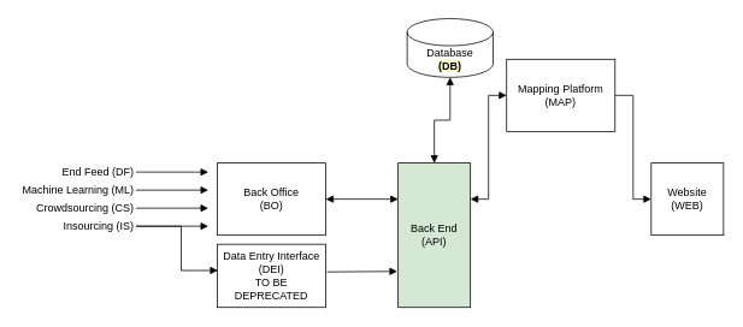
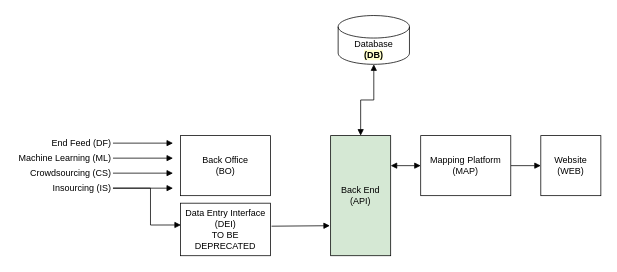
  <mxCell id="0" />
  <mxCell id="1" parent="0" />
  <mxCell id="2" style="edgeStyle=orthogonalEdgeStyle;rounded=0;orthogonalLoop=1;jettySize=auto;html=1;exitX=0.5;exitY=1;exitDx=0;exitDy=0;exitPerimeter=0;entryX=0.5;entryY=0;entryDx=0;entryDy=0;endArrow=block;endFill=1;startArrow=block;startFill=1;" edge="1" parent="1" source="3" target="4"><mxGeometry relative="1" as="geometry" /></mxCell>
  <mxCell id="3" value="Database&lt;br&gt;&lt;span style=&quot;background-color: rgb(255 , 255 , 204)&quot;&gt;&lt;b&gt;(DB)&lt;/b&gt;&lt;/span&gt;" style="shape=cylinder3;whiteSpace=wrap;html=1;boundedLbl=1;backgroundOutline=1;size=15;" vertex="1" parent="1"><mxGeometry x="450" y="20" width="95" height="65" as="geometry" /></mxCell>
  <mxCell id="4" value="&lt;span&gt;Back End&lt;/span&gt;&lt;br&gt;&lt;span&gt;(API)&lt;/span&gt;" style="rounded=0;whiteSpace=wrap;html=1;fillColor=#d5e8d4;" vertex="1" parent="1"><mxGeometry x="440" y="180" width="80" height="160" as="geometry" /></mxCell>
- <mxCell id="5" style="edgeStyle=orthogonalEdgeStyle;rounded=0;orthogonalLoop=1;jettySize=auto;html=1;entryX=0;entryY=0.25;entryDx=0;entryDy=0;startArrow=block;startFill=1;endArrow=block;endFill=1;" edge="1" parent="1" source="6" target="4"><mxGeometry relative="1" as="geometry" /></mxCell>
  <mxCell id="6" value="Back Office&lt;br&gt;(BO)" style="rounded=0;whiteSpace=wrap;html=1;" vertex="1" parent="1"><mxGeometry x="240" y="180" width="120" height="80" as="geometry" /></mxCell>
  <mxCell id="7" value="Data Entry Interface (DEI)&lt;br&gt;TO BE DEPRECATED" style="rounded=0;whiteSpace=wrap;html=1;" vertex="1" parent="1"><mxGeometry x="240" y="270" width="120" height="70" as="geometry" /></mxCell>
  <mxCell id="8" style="edgeStyle=orthogonalEdgeStyle;rounded=0;orthogonalLoop=1;jettySize=auto;html=1;entryX=1;entryY=0.25;entryDx=0;entryDy=0;startArrow=block;startFill=1;endArrow=block;endFill=1;" edge="1" parent="1" source="10" target="4"><mxGeometry relative="1" as="geometry" /></mxCell>
  <mxCell id="9" style="edgeStyle=orthogonalEdgeStyle;rounded=0;orthogonalLoop=1;jettySize=auto;html=1;entryX=0;entryY=0.5;entryDx=0;entryDy=0;startArrow=none;startFill=0;endArrow=block;endFill=1;" edge="1" parent="1" source="10" target="11"><mxGeometry relative="1" as="geometry" /></mxCell>
- <mxCell id="10" value="Mapping Platform&lt;br&gt;(MAP)" style="rounded=0;whiteSpace=wrap;html=1;" vertex="1" parent="1"><mxGeometry x="560" y="65" width="120" height="80" as="geometry" /></mxCell>
+ <mxCell id="10" value="Mapping Platform&lt;br&gt;(MAP)" style="rounded=0;whiteSpace=wrap;html=1;" vertex="1" parent="1"><mxGeometry x="560" y="180" width="120" height="80" as="geometry" /></mxCell>
  <mxCell id="11" value="Website&lt;br&gt;(WEB)" style="rounded=0;whiteSpace=wrap;html=1;" vertex="1" parent="1"><mxGeometry x="720" y="180" width="80" height="80" as="geometry" /></mxCell>
  <mxCell id="12" style="edgeStyle=orthogonalEdgeStyle;rounded=0;orthogonalLoop=1;jettySize=auto;html=1;entryX=0.004;entryY=0.415;entryDx=0;entryDy=0;entryPerimeter=0;startArrow=none;startFill=0;endArrow=block;endFill=1;" edge="1" parent="1" source="14" target="7"><mxGeometry relative="1" as="geometry"><Array as="points"><mxPoint x="200" y="250" /><mxPoint x="200" y="299" /></Array></mxGeometry></mxCell>
  <mxCell id="13" style="edgeStyle=orthogonalEdgeStyle;rounded=0;orthogonalLoop=1;jettySize=auto;html=1;startArrow=none;startFill=0;endArrow=block;endFill=1;" edge="1" parent="1" source="14"><mxGeometry relative="1" as="geometry"><mxPoint x="230" y="250" as="targetPoint" /></mxGeometry></mxCell>
  <mxCell id="14" value="Insourcing (IS)" style="text;html=1;strokeColor=none;fillColor=none;align=right;verticalAlign=middle;whiteSpace=wrap;rounded=0;" vertex="1" parent="1"><mxGeometry x="20" y="240" width="130" height="20" as="geometry" /></mxCell>
  <mxCell id="15" style="edgeStyle=orthogonalEdgeStyle;rounded=0;orthogonalLoop=1;jettySize=auto;html=1;startArrow=none;startFill=0;endArrow=block;endFill=1;" edge="1" parent="1" source="16"><mxGeometry relative="1" as="geometry"><mxPoint x="230" y="230" as="targetPoint" /></mxGeometry></mxCell>
  <mxCell id="16" value="Crowdsourcing (CS)" style="text;html=1;strokeColor=none;fillColor=none;align=right;verticalAlign=middle;whiteSpace=wrap;rounded=0;" vertex="1" parent="1"><mxGeometry x="20" y="220" width="130" height="20" as="geometry" /></mxCell>
  <mxCell id="17" style="edgeStyle=orthogonalEdgeStyle;rounded=0;orthogonalLoop=1;jettySize=auto;html=1;startArrow=none;startFill=0;endArrow=block;endFill=1;" edge="1" parent="1" source="18"><mxGeometry relative="1" as="geometry"><mxPoint x="230" y="210" as="targetPoint" /></mxGeometry></mxCell>
  <mxCell id="18" value="Machine Learning (ML)" style="text;html=1;strokeColor=none;fillColor=none;align=right;verticalAlign=middle;whiteSpace=wrap;rounded=0;" vertex="1" parent="1"><mxGeometry x="20" y="200" width="130" height="20" as="geometry" /></mxCell>
  <mxCell id="19" style="edgeStyle=orthogonalEdgeStyle;rounded=0;orthogonalLoop=1;jettySize=auto;html=1;startArrow=none;startFill=0;endArrow=block;endFill=1;" edge="1" parent="1" source="20"><mxGeometry relative="1" as="geometry"><mxPoint x="230" y="190" as="targetPoint" /></mxGeometry></mxCell>
  <mxCell id="20" value="End Feed (DF)" style="text;html=1;strokeColor=none;fillColor=none;align=right;verticalAlign=middle;whiteSpace=wrap;rounded=0;" vertex="1" parent="1"><mxGeometry x="20" y="180" width="130" height="20" as="geometry" /></mxCell>
  <mxCell id="21" value="" style="endArrow=block;html=1;exitX=1.019;exitY=0.438;exitDx=0;exitDy=0;exitPerimeter=0;entryX=0;entryY=0.75;entryDx=0;entryDy=0;endFill=1;" edge="1" parent="1"><mxGeometry width="50" height="50" relative="1" as="geometry"><mxPoint x="361.28" y="300.66" as="sourcePoint" /><mxPoint x="439" y="300" as="targetPoint" /></mxGeometry></mxCell>
